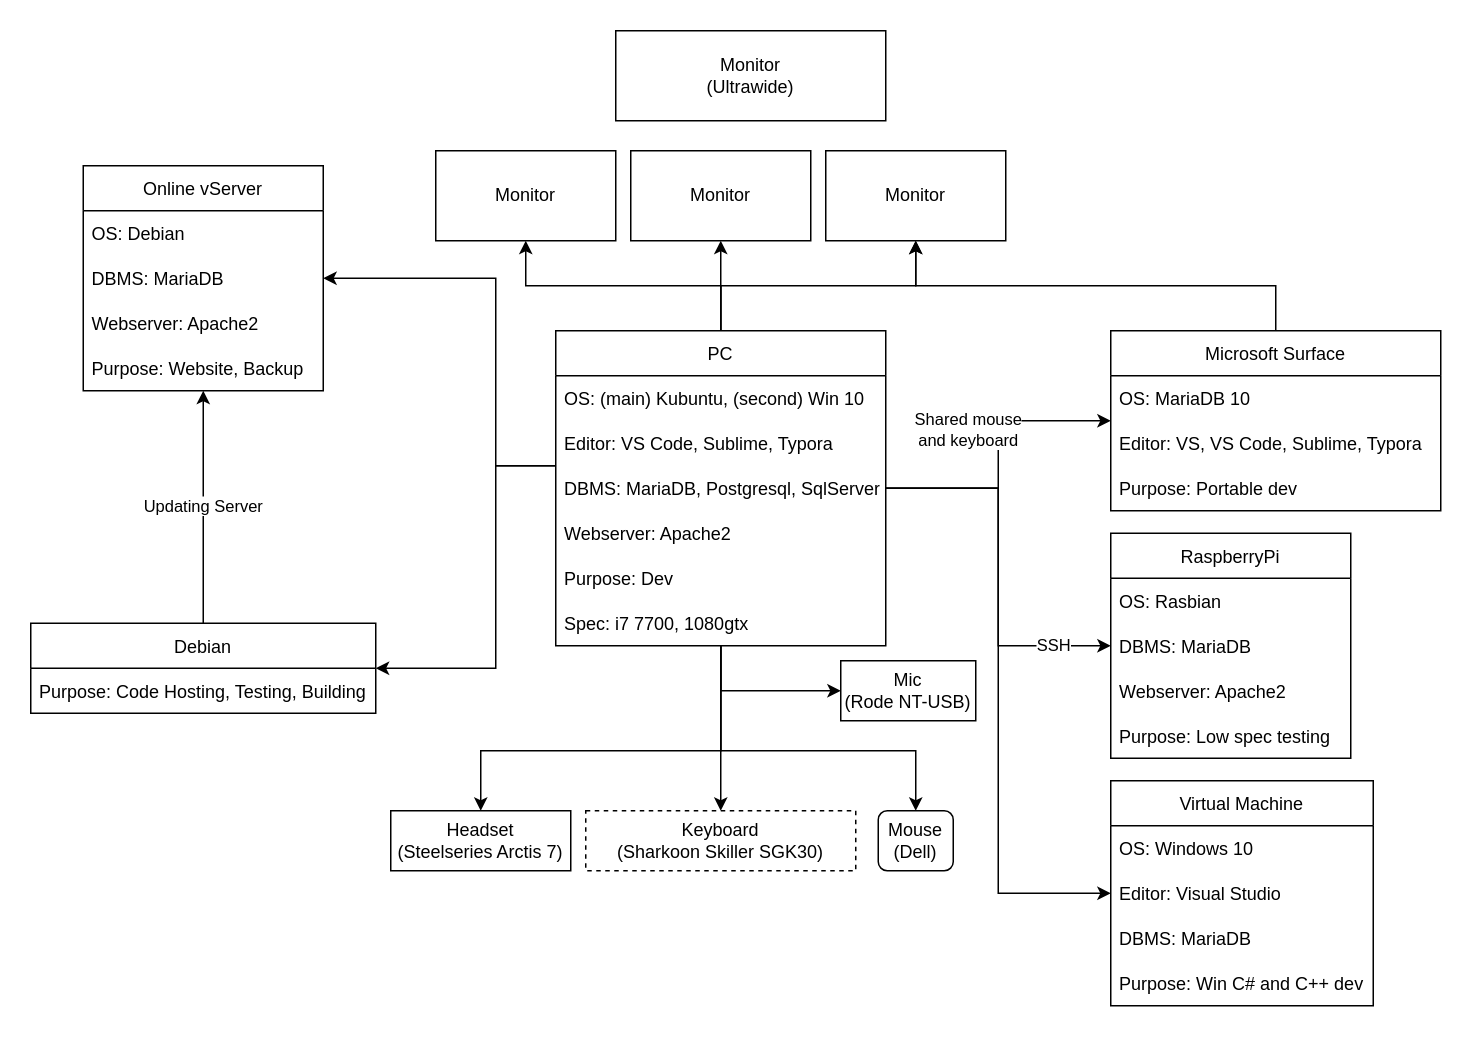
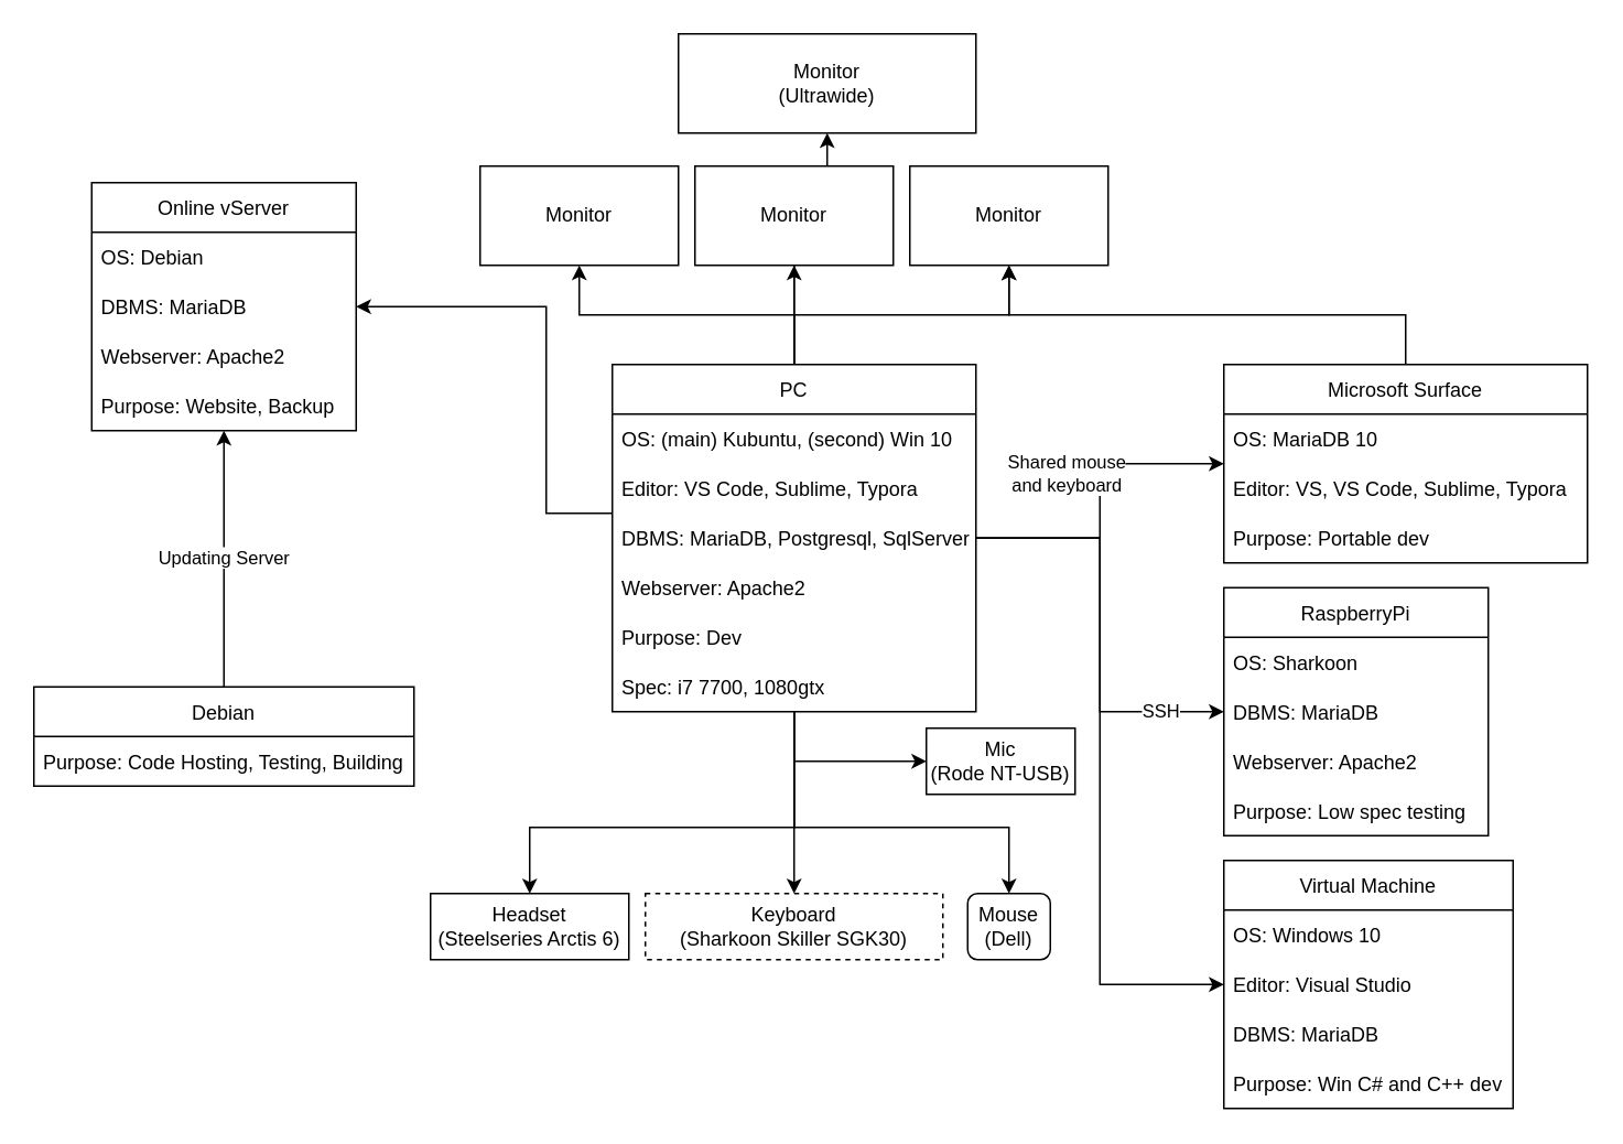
  <mxCell id="0" />
  <mxCell id="1" parent="0" />
  <mxCell id="2" value="" style="edgeStyle=orthogonalEdgeStyle;rounded=0;orthogonalLoop=1;jettySize=auto;html=1;" edge="1" parent="1" source="15" target="22"><mxGeometry relative="1" as="geometry" /></mxCell>
  <mxCell id="3" value="" style="edgeStyle=orthogonalEdgeStyle;rounded=0;orthogonalLoop=1;jettySize=auto;html=1;" edge="1" parent="1" source="15" target="23"><mxGeometry relative="1" as="geometry" /></mxCell>
  <mxCell id="4" value="" style="edgeStyle=orthogonalEdgeStyle;rounded=0;orthogonalLoop=1;jettySize=auto;html=1;" edge="1" parent="1" source="15" target="24"><mxGeometry relative="1" as="geometry" /></mxCell>
+ <mxCell id="5" value="" style="edgeStyle=orthogonalEdgeStyle;rounded=0;orthogonalLoop=1;jettySize=auto;html=1;" edge="1" parent="1" source="15" target="25"><mxGeometry relative="1" as="geometry" /></mxCell>
  <mxCell id="6" value="" style="edgeStyle=orthogonalEdgeStyle;rounded=0;orthogonalLoop=1;jettySize=auto;html=1;" edge="1" parent="1" source="15" target="26"><mxGeometry relative="1" as="geometry" /></mxCell>
  <mxCell id="7" style="edgeStyle=orthogonalEdgeStyle;rounded=0;orthogonalLoop=1;jettySize=auto;html=1;exitX=0.5;exitY=1;exitDx=0;exitDy=0;entryX=0;entryY=0.5;entryDx=0;entryDy=0;" edge="1" parent="1" source="15" target="29"><mxGeometry relative="1" as="geometry"><mxPoint x="690" y="400" as="targetPoint" /></mxGeometry></mxCell>
  <mxCell id="8" value="" style="edgeStyle=orthogonalEdgeStyle;rounded=0;orthogonalLoop=1;jettySize=auto;html=1;entryX=1;entryY=0.5;entryDx=0;entryDy=0;" edge="1" parent="1" source="15" target="30"><mxGeometry relative="1" as="geometry"><Array as="points"><mxPoint x="330" y="310" /><mxPoint x="330" y="185" /></Array></mxGeometry></mxCell>
  <mxCell id="9" value="SSH" style="edgeStyle=orthogonalEdgeStyle;rounded=0;orthogonalLoop=1;jettySize=auto;html=1;" edge="1" parent="1" source="15" target="35"><mxGeometry x="0.704" relative="1" as="geometry"><mxPoint as="offset" /></mxGeometry></mxCell>
  <mxCell id="10" value="" style="edgeStyle=orthogonalEdgeStyle;rounded=0;orthogonalLoop=1;jettySize=auto;html=1;entryX=0;entryY=0.5;entryDx=0;entryDy=0;exitX=1;exitY=0.5;exitDx=0;exitDy=0;" edge="1" parent="1" source="15" target="42"><mxGeometry relative="1" as="geometry" /></mxCell>
  <mxCell id="11" value="&lt;div&gt;Shared mouse&lt;/div&gt;&lt;div&gt;and keyboard&lt;/div&gt;" style="edgeStyle=orthogonalEdgeStyle;rounded=0;orthogonalLoop=1;jettySize=auto;html=1;" edge="1" parent="1" source="15" target="46"><mxGeometry x="0.167" y="20" relative="1" as="geometry"><mxPoint as="offset" /></mxGeometry></mxCell>
  <mxCell id="12" style="edgeStyle=orthogonalEdgeStyle;rounded=0;orthogonalLoop=1;jettySize=auto;html=1;exitX=0.5;exitY=1;exitDx=0;exitDy=0;entryX=0.5;entryY=0;entryDx=0;entryDy=0;" edge="1" parent="1" source="15" target="28"><mxGeometry relative="1" as="geometry"><Array as="points"><mxPoint x="480" y="500" /><mxPoint x="320" y="500" /></Array></mxGeometry></mxCell>
  <mxCell id="13" style="edgeStyle=orthogonalEdgeStyle;rounded=0;orthogonalLoop=1;jettySize=auto;html=1;exitX=0.5;exitY=1;exitDx=0;exitDy=0;entryX=0.5;entryY=0;entryDx=0;entryDy=0;" edge="1" parent="1" source="15" target="27"><mxGeometry relative="1" as="geometry"><Array as="points"><mxPoint x="480" y="500" /><mxPoint x="610" y="500" /></Array></mxGeometry></mxCell>
- <mxCell id="14" value="" style="edgeStyle=orthogonalEdgeStyle;rounded=0;orthogonalLoop=1;jettySize=auto;html=1;entryX=1;entryY=0.5;entryDx=0;entryDy=0;" edge="1" parent="1" source="15" target="51"><mxGeometry x="0.024" y="-2" relative="1" as="geometry"><Array as="points"><mxPoint x="330" y="310" /><mxPoint x="330" y="445" /></Array><mxPoint y="1" as="offset" /></mxGeometry></mxCell>
  <mxCell id="15" value="PC" style="swimlane;fontStyle=0;childLayout=stackLayout;horizontal=1;startSize=30;horizontalStack=0;resizeParent=1;resizeParentMax=0;resizeLast=0;collapsible=1;marginBottom=0;" vertex="1" parent="1"><mxGeometry x="370" y="220" width="220" height="210" as="geometry" /></mxCell>
  <mxCell id="16" value="OS: (main) Kubuntu, (second) Win 10" style="text;strokeColor=none;fillColor=none;align=left;verticalAlign=middle;spacingLeft=4;spacingRight=4;overflow=hidden;points=[[0,0.5],[1,0.5]];portConstraint=eastwest;rotatable=0;" vertex="1" parent="15"><mxGeometry y="30" width="220" height="30" as="geometry" /></mxCell>
  <mxCell id="17" value="Editor: VS Code, Sublime, Typora" style="text;strokeColor=none;fillColor=none;align=left;verticalAlign=middle;spacingLeft=4;spacingRight=4;overflow=hidden;points=[[0,0.5],[1,0.5]];portConstraint=eastwest;rotatable=0;" vertex="1" parent="15"><mxGeometry y="60" width="220" height="30" as="geometry" /></mxCell>
  <mxCell id="18" value="DBMS: MariaDB, Postgresql, SqlServer" style="text;strokeColor=none;fillColor=none;align=left;verticalAlign=middle;spacingLeft=4;spacingRight=4;overflow=hidden;points=[[0,0.5],[1,0.5]];portConstraint=eastwest;rotatable=0;" vertex="1" parent="15"><mxGeometry y="90" width="220" height="30" as="geometry" /></mxCell>
  <mxCell id="19" value="Webserver: Apache2" style="text;strokeColor=none;fillColor=none;align=left;verticalAlign=middle;spacingLeft=4;spacingRight=4;overflow=hidden;points=[[0,0.5],[1,0.5]];portConstraint=eastwest;rotatable=0;" vertex="1" parent="15"><mxGeometry y="120" width="220" height="30" as="geometry" /></mxCell>
  <mxCell id="20" value="Purpose: Dev" style="text;strokeColor=none;fillColor=none;align=left;verticalAlign=middle;spacingLeft=4;spacingRight=4;overflow=hidden;points=[[0,0.5],[1,0.5]];portConstraint=eastwest;rotatable=0;" vertex="1" parent="15"><mxGeometry y="150" width="220" height="30" as="geometry" /></mxCell>
  <mxCell id="21" value="Spec: i7 7700, 1080gtx " style="text;strokeColor=none;fillColor=none;align=left;verticalAlign=middle;spacingLeft=4;spacingRight=4;overflow=hidden;points=[[0,0.5],[1,0.5]];portConstraint=eastwest;rotatable=0;" vertex="1" parent="15"><mxGeometry y="180" width="220" height="30" as="geometry" /></mxCell>
  <mxCell id="22" value="Monitor" style="whiteSpace=wrap;html=1;fontStyle=0;startSize=30;" vertex="1" parent="1"><mxGeometry x="290" y="100" width="120" height="60" as="geometry" /></mxCell>
  <mxCell id="23" value="Monitor" style="whiteSpace=wrap;html=1;fontStyle=0;startSize=30;" vertex="1" parent="1"><mxGeometry x="420" y="100" width="120" height="60" as="geometry" /></mxCell>
  <mxCell id="24" value="Monitor" style="whiteSpace=wrap;html=1;fontStyle=0;startSize=30;" vertex="1" parent="1"><mxGeometry x="550" y="100" width="120" height="60" as="geometry" /></mxCell>
  <mxCell id="25" value="&lt;div&gt;Monitor&lt;/div&gt;&lt;div&gt;(Ultrawide)&lt;br&gt;&lt;/div&gt;" style="whiteSpace=wrap;html=1;fontStyle=0;startSize=30;" vertex="1" parent="1"><mxGeometry x="410" y="20" width="180" height="60" as="geometry" /></mxCell>
  <mxCell id="26" value="&lt;div&gt;Keyboard&lt;/div&gt;&lt;div&gt;(Sharkoon Skiller SGK30)&lt;br&gt;&lt;/div&gt;" style="whiteSpace=wrap;html=1;fontStyle=0;startSize=30;dashed=1;" vertex="1" parent="1"><mxGeometry x="390" y="540" width="180" height="40" as="geometry" /></mxCell>
  <mxCell id="27" value="&lt;div&gt;Mouse&lt;/div&gt;&lt;div&gt;(Dell)&lt;br&gt;&lt;/div&gt;" style="whiteSpace=wrap;html=1;fontStyle=0;startSize=30;rounded=1;" vertex="1" parent="1"><mxGeometry x="585" y="540" width="50" height="40" as="geometry" /></mxCell>
- <mxCell id="28" value="&lt;div&gt;Headset&lt;/div&gt;&lt;div&gt;(Steelseries Arctis 7)&lt;br&gt;&lt;/div&gt;" style="whiteSpace=wrap;html=1;fontStyle=0;startSize=30;" vertex="1" parent="1"><mxGeometry x="260" y="540" width="120" height="40" as="geometry" /></mxCell>
+ <mxCell id="28" value="&lt;div&gt;Headset&lt;/div&gt;&lt;div&gt;(Steelseries Arctis 6)&lt;br&gt;&lt;/div&gt;" style="whiteSpace=wrap;html=1;fontStyle=0;startSize=30;" vertex="1" parent="1"><mxGeometry x="260" y="540" width="120" height="40" as="geometry" /></mxCell>
  <mxCell id="29" value="&lt;div&gt;Mic&lt;/div&gt;&lt;div&gt;(Rode NT-USB)&lt;br&gt;&lt;/div&gt;" style="whiteSpace=wrap;html=1;fontStyle=0;startSize=30;" vertex="1" parent="1"><mxGeometry x="560" y="440" width="90" height="40" as="geometry" /></mxCell>
  <mxCell id="30" value="Online vServer" style="swimlane;fontStyle=0;childLayout=stackLayout;horizontal=1;startSize=30;horizontalStack=0;resizeParent=1;resizeParentMax=0;resizeLast=0;collapsible=1;marginBottom=0;" vertex="1" parent="1"><mxGeometry x="55" y="110" width="160" height="150" as="geometry" /></mxCell>
  <mxCell id="31" value="OS: Debian" style="text;strokeColor=none;fillColor=none;align=left;verticalAlign=middle;spacingLeft=4;spacingRight=4;overflow=hidden;points=[[0,0.5],[1,0.5]];portConstraint=eastwest;rotatable=0;" vertex="1" parent="30"><mxGeometry y="30" width="160" height="30" as="geometry" /></mxCell>
  <mxCell id="32" value="DBMS: MariaDB" style="text;strokeColor=none;fillColor=none;align=left;verticalAlign=middle;spacingLeft=4;spacingRight=4;overflow=hidden;points=[[0,0.5],[1,0.5]];portConstraint=eastwest;rotatable=0;" vertex="1" parent="30"><mxGeometry y="60" width="160" height="30" as="geometry" /></mxCell>
  <mxCell id="33" value="Webserver: Apache2" style="text;strokeColor=none;fillColor=none;align=left;verticalAlign=middle;spacingLeft=4;spacingRight=4;overflow=hidden;points=[[0,0.5],[1,0.5]];portConstraint=eastwest;rotatable=0;" vertex="1" parent="30"><mxGeometry y="90" width="160" height="30" as="geometry" /></mxCell>
  <mxCell id="34" value="Purpose: Website, Backup" style="text;strokeColor=none;fillColor=none;align=left;verticalAlign=middle;spacingLeft=4;spacingRight=4;overflow=hidden;points=[[0,0.5],[1,0.5]];portConstraint=eastwest;rotatable=0;" vertex="1" parent="30"><mxGeometry y="120" width="160" height="30" as="geometry" /></mxCell>
  <mxCell id="35" value="RaspberryPi" style="swimlane;fontStyle=0;childLayout=stackLayout;horizontal=1;startSize=30;horizontalStack=0;resizeParent=1;resizeParentMax=0;resizeLast=0;collapsible=1;marginBottom=0;" vertex="1" parent="1"><mxGeometry x="740" y="355" width="160" height="150" as="geometry" /></mxCell>
- <mxCell id="36" value="OS: Rasbian" style="text;strokeColor=none;fillColor=none;align=left;verticalAlign=middle;spacingLeft=4;spacingRight=4;overflow=hidden;points=[[0,0.5],[1,0.5]];portConstraint=eastwest;rotatable=0;" vertex="1" parent="35"><mxGeometry y="30" width="160" height="30" as="geometry" /></mxCell>
+ <mxCell id="36" value="OS: Sharkoon" style="text;strokeColor=none;fillColor=none;align=left;verticalAlign=middle;spacingLeft=4;spacingRight=4;overflow=hidden;points=[[0,0.5],[1,0.5]];portConstraint=eastwest;rotatable=0;" vertex="1" parent="35"><mxGeometry y="30" width="160" height="30" as="geometry" /></mxCell>
  <mxCell id="37" value="DBMS: MariaDB" style="text;strokeColor=none;fillColor=none;align=left;verticalAlign=middle;spacingLeft=4;spacingRight=4;overflow=hidden;points=[[0,0.5],[1,0.5]];portConstraint=eastwest;rotatable=0;" vertex="1" parent="35"><mxGeometry y="60" width="160" height="30" as="geometry" /></mxCell>
  <mxCell id="38" value="Webserver: Apache2" style="text;strokeColor=none;fillColor=none;align=left;verticalAlign=middle;spacingLeft=4;spacingRight=4;overflow=hidden;points=[[0,0.5],[1,0.5]];portConstraint=eastwest;rotatable=0;" vertex="1" parent="35"><mxGeometry y="90" width="160" height="30" as="geometry" /></mxCell>
  <mxCell id="39" value="Purpose: Low spec testing" style="text;strokeColor=none;fillColor=none;align=left;verticalAlign=middle;spacingLeft=4;spacingRight=4;overflow=hidden;points=[[0,0.5],[1,0.5]];portConstraint=eastwest;rotatable=0;" vertex="1" parent="35"><mxGeometry y="120" width="160" height="30" as="geometry" /></mxCell>
  <mxCell id="40" value="Virtual Machine" style="swimlane;fontStyle=0;childLayout=stackLayout;horizontal=1;startSize=30;horizontalStack=0;resizeParent=1;resizeParentMax=0;resizeLast=0;collapsible=1;marginBottom=0;" vertex="1" parent="1"><mxGeometry x="740" y="520" width="175" height="150" as="geometry" /></mxCell>
  <mxCell id="41" value="OS: Windows 10" style="text;strokeColor=none;fillColor=none;align=left;verticalAlign=middle;spacingLeft=4;spacingRight=4;overflow=hidden;points=[[0,0.5],[1,0.5]];portConstraint=eastwest;rotatable=0;" vertex="1" parent="40"><mxGeometry y="30" width="175" height="30" as="geometry" /></mxCell>
  <mxCell id="42" value="Editor: Visual Studio" style="text;strokeColor=none;fillColor=none;align=left;verticalAlign=middle;spacingLeft=4;spacingRight=4;overflow=hidden;points=[[0,0.5],[1,0.5]];portConstraint=eastwest;rotatable=0;" vertex="1" parent="40"><mxGeometry y="60" width="175" height="30" as="geometry" /></mxCell>
  <mxCell id="43" value="DBMS: MariaDB" style="text;strokeColor=none;fillColor=none;align=left;verticalAlign=middle;spacingLeft=4;spacingRight=4;overflow=hidden;points=[[0,0.5],[1,0.5]];portConstraint=eastwest;rotatable=0;" vertex="1" parent="40"><mxGeometry y="90" width="175" height="30" as="geometry" /></mxCell>
  <mxCell id="44" value="Purpose: Win C# and C++ dev" style="text;strokeColor=none;fillColor=none;align=left;verticalAlign=middle;spacingLeft=4;spacingRight=4;overflow=hidden;points=[[0,0.5],[1,0.5]];portConstraint=eastwest;rotatable=0;" vertex="1" parent="40"><mxGeometry y="120" width="175" height="30" as="geometry" /></mxCell>
  <mxCell id="45" style="edgeStyle=orthogonalEdgeStyle;rounded=0;orthogonalLoop=1;jettySize=auto;html=1;exitX=0.5;exitY=0;exitDx=0;exitDy=0;entryX=0.5;entryY=1;entryDx=0;entryDy=0;" edge="1" parent="1" source="46" target="24"><mxGeometry relative="1" as="geometry" /></mxCell>
  <mxCell id="46" value="Microsoft Surface" style="swimlane;fontStyle=0;childLayout=stackLayout;horizontal=1;startSize=30;horizontalStack=0;resizeParent=1;resizeParentMax=0;resizeLast=0;collapsible=1;marginBottom=0;" vertex="1" parent="1"><mxGeometry x="740" y="220" width="220" height="120" as="geometry" /></mxCell>
  <mxCell id="47" value="OS: MariaDB 10" style="text;strokeColor=none;fillColor=none;align=left;verticalAlign=middle;spacingLeft=4;spacingRight=4;overflow=hidden;points=[[0,0.5],[1,0.5]];portConstraint=eastwest;rotatable=0;" vertex="1" parent="46"><mxGeometry y="30" width="220" height="30" as="geometry" /></mxCell>
  <mxCell id="48" value="Editor: VS, VS Code, Sublime, Typora" style="text;strokeColor=none;fillColor=none;align=left;verticalAlign=middle;spacingLeft=4;spacingRight=4;overflow=hidden;points=[[0,0.5],[1,0.5]];portConstraint=eastwest;rotatable=0;" vertex="1" parent="46"><mxGeometry y="60" width="220" height="30" as="geometry" /></mxCell>
  <mxCell id="49" value="Purpose: Portable dev" style="text;strokeColor=none;fillColor=none;align=left;verticalAlign=middle;spacingLeft=4;spacingRight=4;overflow=hidden;points=[[0,0.5],[1,0.5]];portConstraint=eastwest;rotatable=0;" vertex="1" parent="46"><mxGeometry y="90" width="220" height="30" as="geometry" /></mxCell>
  <mxCell id="50" value="Updating Server" style="edgeStyle=orthogonalEdgeStyle;rounded=0;orthogonalLoop=1;jettySize=auto;html=1;exitX=0.5;exitY=0;exitDx=0;exitDy=0;" edge="1" parent="1" source="51" target="30"><mxGeometry relative="1" as="geometry" /></mxCell>
  <mxCell id="51" value="Debian" style="swimlane;fontStyle=0;childLayout=stackLayout;horizontal=1;startSize=30;horizontalStack=0;resizeParent=1;resizeParentMax=0;resizeLast=0;collapsible=1;marginBottom=0;" vertex="1" parent="1"><mxGeometry x="20" y="415" width="230" height="60" as="geometry" /></mxCell>
  <mxCell id="52" value="Purpose: Code Hosting, Testing, Building" style="text;strokeColor=none;fillColor=none;align=left;verticalAlign=middle;spacingLeft=4;spacingRight=4;overflow=hidden;points=[[0,0.5],[1,0.5]];portConstraint=eastwest;rotatable=0;" vertex="1" parent="51"><mxGeometry y="30" width="230" height="30" as="geometry" /></mxCell>
